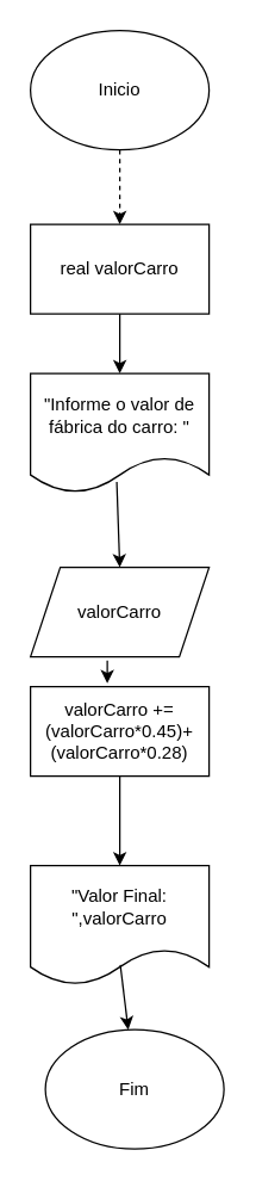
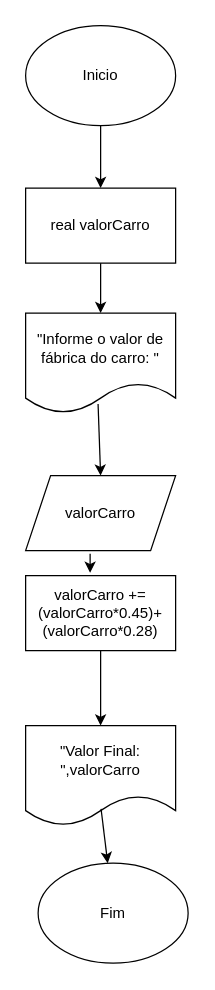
  <mxCell id="0" />
  <mxCell id="1" parent="0" />
  <mxCell id="2" value="Inicio" style="ellipse;whiteSpace=wrap;html=1;" vertex="1" parent="1"><mxGeometry x="20" y="20" width="120" height="80" as="geometry" /></mxCell>
  <mxCell id="3" value="Fim" style="ellipse;whiteSpace=wrap;html=1;" vertex="1" parent="1"><mxGeometry x="30" y="690" width="120" height="80" as="geometry" /></mxCell>
  <mxCell id="4" value="real valorCarro" style="rounded=0;whiteSpace=wrap;html=1;" vertex="1" parent="1"><mxGeometry x="20" y="150" width="120" height="60" as="geometry" /></mxCell>
  <mxCell id="5" value="&quot;Informe o valor de fábrica do carro: &quot;" style="shape=document;whiteSpace=wrap;html=1;boundedLbl=1;" vertex="1" parent="1"><mxGeometry x="20" y="250" width="120" height="80" as="geometry" /></mxCell>
  <mxCell id="6" value="valorCarro" style="shape=parallelogram;perimeter=parallelogramPerimeter;whiteSpace=wrap;html=1;fixedSize=1;" vertex="1" parent="1"><mxGeometry x="20" y="380" width="120" height="60" as="geometry" /></mxCell>
  <mxCell id="7" value="valorCarro += (valorCarro*0.45)+(valorCarro*0.28)" style="rounded=0;whiteSpace=wrap;html=1;" vertex="1" parent="1"><mxGeometry x="20" y="460" width="120" height="60" as="geometry" /></mxCell>
  <mxCell id="8" value="&quot;Valor Final: &quot;,valorCarro" style="shape=document;whiteSpace=wrap;html=1;boundedLbl=1;" vertex="1" parent="1"><mxGeometry x="20" y="580" width="120" height="80" as="geometry" /></mxCell>
  <mxCell id="9" value="" style="endArrow=classic;html=1;rounded=0;exitX=0.503;exitY=0.833;exitDx=0;exitDy=0;exitPerimeter=0;" edge="1" parent="1" source="8" target="3"><mxGeometry width="50" height="50" relative="1" as="geometry"><mxPoint x="70" y="600" as="sourcePoint" /><mxPoint x="120" y="550" as="targetPoint" /></mxGeometry></mxCell>
  <mxCell id="10" value="" style="endArrow=classic;html=1;rounded=0;exitX=0.5;exitY=1;exitDx=0;exitDy=0;entryX=0.5;entryY=0;entryDx=0;entryDy=0;" edge="1" parent="1" source="7" target="8"><mxGeometry width="50" height="50" relative="1" as="geometry"><mxPoint x="70" y="500" as="sourcePoint" /><mxPoint x="120" y="450" as="targetPoint" /></mxGeometry></mxCell>
  <mxCell id="11" value="" style="endArrow=classic;html=1;rounded=0;exitX=0.43;exitY=1.043;exitDx=0;exitDy=0;exitPerimeter=0;entryX=0.43;entryY=-0.037;entryDx=0;entryDy=0;entryPerimeter=0;" edge="1" parent="1" source="6" target="7"><mxGeometry width="50" height="50" relative="1" as="geometry"><mxPoint x="70" y="500" as="sourcePoint" /><mxPoint x="120" y="450" as="targetPoint" /></mxGeometry></mxCell>
  <mxCell id="12" value="" style="endArrow=classic;html=1;rounded=0;exitX=0.483;exitY=0.908;exitDx=0;exitDy=0;exitPerimeter=0;entryX=0.5;entryY=0;entryDx=0;entryDy=0;" edge="1" parent="1" source="5" target="6"><mxGeometry width="50" height="50" relative="1" as="geometry"><mxPoint x="70" y="400" as="sourcePoint" /><mxPoint x="120" y="350" as="targetPoint" /></mxGeometry></mxCell>
  <mxCell id="13" value="" style="endArrow=classic;html=1;rounded=0;exitX=0.5;exitY=1;exitDx=0;exitDy=0;entryX=0.5;entryY=0;entryDx=0;entryDy=0;" edge="1" parent="1" source="4" target="5"><mxGeometry width="50" height="50" relative="1" as="geometry"><mxPoint x="70" y="300" as="sourcePoint" /><mxPoint x="120" y="250" as="targetPoint" /></mxGeometry></mxCell>
- <mxCell id="14" value="" style="endArrow=classic;html=1;rounded=0;exitX=0.5;exitY=1;exitDx=0;exitDy=0;entryX=0.5;entryY=0;entryDx=0;entryDy=0;dashed=1;" edge="1" parent="1" source="2" target="4"><mxGeometry width="50" height="50" relative="1" as="geometry"><mxPoint x="70" y="200" as="sourcePoint" /><mxPoint x="120" y="150" as="targetPoint" /></mxGeometry></mxCell>
+ <mxCell id="14" value="" style="endArrow=classic;html=1;rounded=0;exitX=0.5;exitY=1;exitDx=0;exitDy=0;entryX=0.5;entryY=0;entryDx=0;entryDy=0;" edge="1" parent="1" source="2" target="4"><mxGeometry width="50" height="50" relative="1" as="geometry"><mxPoint x="70" y="200" as="sourcePoint" /><mxPoint x="120" y="150" as="targetPoint" /></mxGeometry></mxCell>
